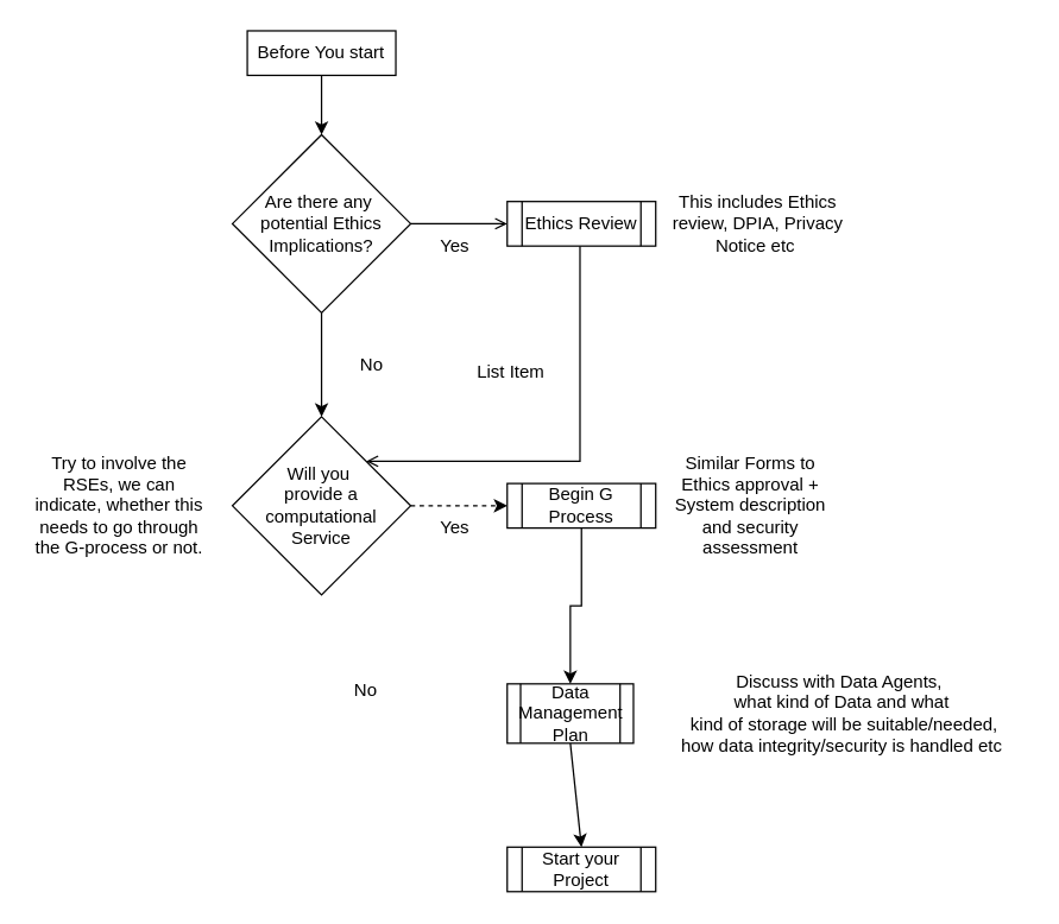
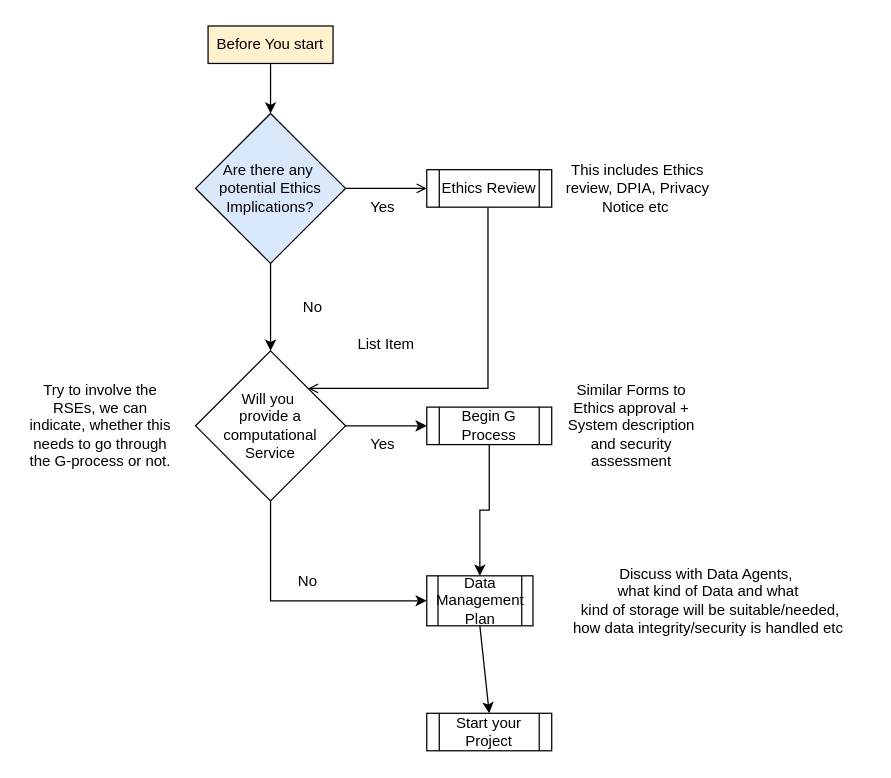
  <mxCell id="0" />
  <mxCell id="1" parent="0" />
  <mxCell id="2" style="edgeStyle=orthogonalEdgeStyle;rounded=0;orthogonalLoop=1;jettySize=auto;html=1;exitX=0.5;exitY=1;exitDx=0;exitDy=0;entryX=0.5;entryY=0;entryDx=0;entryDy=0;" edge="1" parent="1" source="3" target="7"><mxGeometry relative="1" as="geometry" /></mxCell>
- <mxCell id="3" value="Before You start" style="rounded=0;whiteSpace=wrap;html=1;" vertex="1" parent="1"><mxGeometry x="166" width="100" height="30" as="geometry" y="20" /></mxCell>
+ <mxCell id="3" value="Before You start" style="rounded=0;whiteSpace=wrap;html=1;fillColor=#fff2cc;" vertex="1" parent="1"><mxGeometry x="166" width="100" height="30" as="geometry" y="20" /></mxCell>
  <mxCell id="4" value="No" style="text;html=1;align=center;verticalAlign=middle;whiteSpace=wrap;rounded=0;" vertex="1" parent="1"><mxGeometry x="220" y="230" width="60" height="30" as="geometry" /></mxCell>
  <mxCell id="5" style="edgeStyle=orthogonalEdgeStyle;rounded=0;orthogonalLoop=1;jettySize=auto;html=1;entryX=0;entryY=0.5;entryDx=0;entryDy=0;endArrow=open;" edge="1" parent="1" source="7" target="9"><mxGeometry relative="1" as="geometry"><mxPoint x="350" y="155" as="targetPoint" /></mxGeometry></mxCell>
  <mxCell id="6" style="edgeStyle=orthogonalEdgeStyle;rounded=0;orthogonalLoop=1;jettySize=auto;html=1;entryX=0.5;entryY=0;entryDx=0;entryDy=0;" edge="1" parent="1" source="7" target="14"><mxGeometry relative="1" as="geometry"><mxPoint x="216" y="270" as="targetPoint" /></mxGeometry></mxCell>
- <mxCell id="7" value="Are&amp;nbsp;&lt;span style=&quot;background-color: initial;&quot;&gt;there&lt;/span&gt;&lt;span style=&quot;background-color: initial;&quot;&gt;&amp;nbsp;any&amp;nbsp;&lt;/span&gt;&lt;div&gt;&lt;span style=&quot;background-color: initial;&quot;&gt;potential Ethics Implications?&lt;/span&gt;&lt;/div&gt;" style="rhombus;whiteSpace=wrap;html=1;" vertex="1" parent="1"><mxGeometry x="156" y="90" width="120" height="120" as="geometry" /></mxCell>
+ <mxCell id="7" value="Are&amp;nbsp;&lt;span style=&quot;background-color: initial;&quot;&gt;there&lt;/span&gt;&lt;span style=&quot;background-color: initial;&quot;&gt;&amp;nbsp;any&amp;nbsp;&lt;/span&gt;&lt;div&gt;&lt;span style=&quot;background-color: initial;&quot;&gt;potential Ethics Implications?&lt;/span&gt;&lt;/div&gt;" style="rhombus;whiteSpace=wrap;html=1;fillColor=#dae8fc;" vertex="1" parent="1"><mxGeometry x="156" y="90" width="120" height="120" as="geometry" /></mxCell>
  <mxCell id="8" style="edgeStyle=orthogonalEdgeStyle;rounded=0;orthogonalLoop=1;jettySize=auto;html=1;entryX=1;entryY=0;entryDx=0;entryDy=0;endArrow=open;" edge="1" parent="1" source="9" target="14"><mxGeometry relative="1" as="geometry"><Array as="points"><mxPoint x="390" y="310" /></Array></mxGeometry></mxCell>
  <mxCell id="9" value="Ethics Review" style="shape=process;whiteSpace=wrap;html=1;backgroundOutline=1;" vertex="1" parent="1"><mxGeometry x="341" y="135" width="100" height="30" as="geometry" /></mxCell>
  <mxCell id="10" value="Yes" style="text;html=1;align=center;verticalAlign=middle;whiteSpace=wrap;rounded=0;" vertex="1" parent="1"><mxGeometry x="276" y="150" width="60" height="30" as="geometry" /></mxCell>
  <mxCell id="11" value="This includes Ethics review, DPIA, Privacy Notice etc&amp;nbsp;" style="text;html=1;align=center;verticalAlign=middle;whiteSpace=wrap;rounded=0;" vertex="1" parent="1"><mxGeometry x="450" y="135" width="120" height="30" as="geometry" /></mxCell>
- <mxCell id="12" style="edgeStyle=orthogonalEdgeStyle;rounded=0;orthogonalLoop=1;jettySize=auto;html=1;entryX=0;entryY=0.5;entryDx=0;entryDy=0;dashed=1;" edge="1" parent="1" source="14" target="16"><mxGeometry relative="1" as="geometry"><mxPoint x="330" y="340" as="targetPoint" /></mxGeometry></mxCell>
+ <mxCell id="12" style="edgeStyle=orthogonalEdgeStyle;rounded=0;orthogonalLoop=1;jettySize=auto;html=1;entryX=0;entryY=0.5;entryDx=0;entryDy=0;" edge="1" parent="1" source="14" target="16"><mxGeometry relative="1" as="geometry"><mxPoint x="330" y="340" as="targetPoint" /></mxGeometry></mxCell>
+ <mxCell id="13" style="edgeStyle=orthogonalEdgeStyle;rounded=0;orthogonalLoop=1;jettySize=auto;html=1;entryX=0;entryY=0.5;entryDx=0;entryDy=0;" edge="1" parent="1" source="14" target="20"><mxGeometry relative="1" as="geometry"><Array as="points"><mxPoint x="216" y="480" /></Array></mxGeometry></mxCell>
  <mxCell id="14" value="Will you&amp;nbsp;&lt;div&gt;provide&lt;span style=&quot;background-color: initial;&quot;&gt;&amp;nbsp;a computational Service&lt;/span&gt;&lt;/div&gt;" style="rhombus;whiteSpace=wrap;html=1;" vertex="1" parent="1"><mxGeometry x="156" y="280" width="120" height="120" as="geometry" /></mxCell>
  <mxCell id="15" style="edgeStyle=orthogonalEdgeStyle;rounded=0;orthogonalLoop=1;jettySize=auto;html=1;" edge="1" parent="1" source="16" target="20"><mxGeometry relative="1" as="geometry" /></mxCell>
  <mxCell id="16" value="Begin G Process" style="shape=process;whiteSpace=wrap;html=1;backgroundOutline=1;" vertex="1" parent="1"><mxGeometry x="341" y="325" width="100" height="30" as="geometry" /></mxCell>
  <mxCell id="17" value="Yes" style="text;html=1;align=center;verticalAlign=middle;whiteSpace=wrap;rounded=0;" vertex="1" parent="1"><mxGeometry x="276" y="340" width="60" height="30" as="geometry" /></mxCell>
  <mxCell id="18" value="Similar Forms to Ethics approval + System description and security assessment" style="text;html=1;align=center;verticalAlign=middle;whiteSpace=wrap;rounded=0;" vertex="1" parent="1"><mxGeometry x="450" y="325" width="110" height="30" as="geometry" /></mxCell>
  <mxCell id="19" value="Try to involve the RSEs, we can indicate, whether this needs to go through the G-process or not." style="text;html=1;align=center;verticalAlign=middle;whiteSpace=wrap;rounded=0;" vertex="1" parent="1"><mxGeometry x="20" y="325" width="120" height="30" as="geometry" /></mxCell>
  <mxCell id="20" value="Data Management Plan" style="shape=process;whiteSpace=wrap;html=1;backgroundOutline=1;" vertex="1" parent="1"><mxGeometry x="341" y="460" width="85" height="40" as="geometry" /></mxCell>
  <mxCell id="21" value="No" style="text;html=1;align=center;verticalAlign=middle;whiteSpace=wrap;rounded=0;" vertex="1" parent="1"><mxGeometry x="216" y="450" width="60" height="30" as="geometry" /></mxCell>
- <mxCell id="22" value="List Item" style="text;strokeColor=none;fillColor=none;align=left;verticalAlign=middle;spacingLeft=4;spacingRight=4;overflow=hidden;points=[[0,0.5],[1,0.5]];portConstraint=eastwest;rotatable=0;whiteSpace=wrap;html=1;" vertex="1" parent="1"><mxGeometry x="315" y="235" width="80" height="30" as="geometry" /></mxCell>
+ <mxCell id="22" value="List Item" style="text;strokeColor=none;fillColor=none;align=left;verticalAlign=middle;spacingLeft=4;spacingRight=4;overflow=hidden;points=[[0,0.5],[1,0.5]];portConstraint=eastwest;rotatable=0;whiteSpace=wrap;html=1;" vertex="1" parent="1"><mxGeometry x="280" y="260" width="80" height="30" as="geometry" /></mxCell>
  <mxCell id="23" value="Discuss with Data Agents,&lt;span style=&quot;background-color: initial;&quot;&gt;&amp;nbsp;&lt;/span&gt;&lt;div&gt;&lt;span style=&quot;background-color: initial;&quot;&gt;what kind&amp;nbsp;&lt;/span&gt;&lt;span style=&quot;background-color: initial;&quot;&gt;of Data and what&lt;/span&gt;&lt;/div&gt;&lt;div&gt;&lt;span style=&quot;background-color: initial;&quot;&gt;&amp;nbsp;kind of storage will be suitable/needed,&lt;/span&gt;&lt;/div&gt;&lt;div&gt;&lt;span style=&quot;background-color: initial;&quot;&gt;&amp;nbsp;how data integrity/security is handled etc&amp;nbsp;&lt;/span&gt;&lt;/div&gt;" style="text;html=1;align=center;verticalAlign=middle;resizable=0;points=[];autosize=1;strokeColor=none;fillColor=none;" vertex="1" parent="1"><mxGeometry x="441" y="445" width="250" height="70" as="geometry" /></mxCell>
  <mxCell id="24" value="" style="endArrow=classic;html=1;rounded=0;entryX=0.5;entryY=0;entryDx=0;entryDy=0;exitX=0.5;exitY=1;exitDx=0;exitDy=0;" edge="1" parent="1" source="20" target="25"><mxGeometry width="50" height="50" relative="1" as="geometry"><mxPoint x="390" y="510" as="sourcePoint" /><mxPoint x="480" y="410" as="targetPoint" /></mxGeometry></mxCell>
  <mxCell id="25" value="Start your Project" style="shape=process;whiteSpace=wrap;html=1;backgroundOutline=1;" vertex="1" parent="1"><mxGeometry x="341" y="570" width="100" height="30" as="geometry" /></mxCell>
